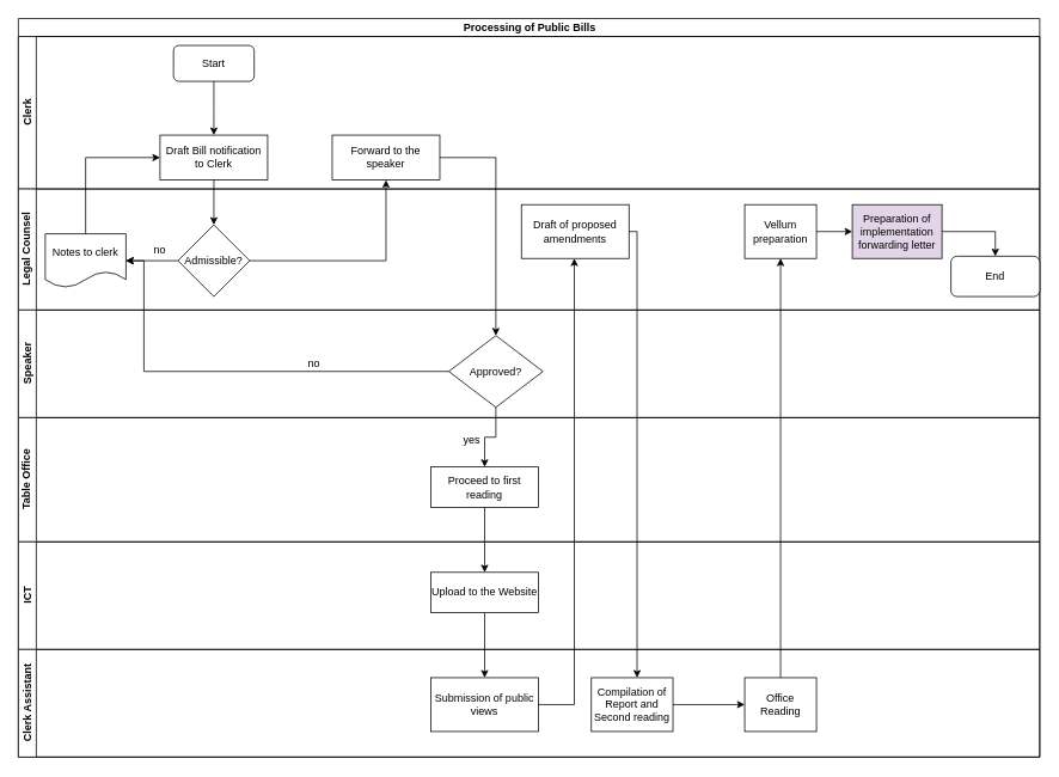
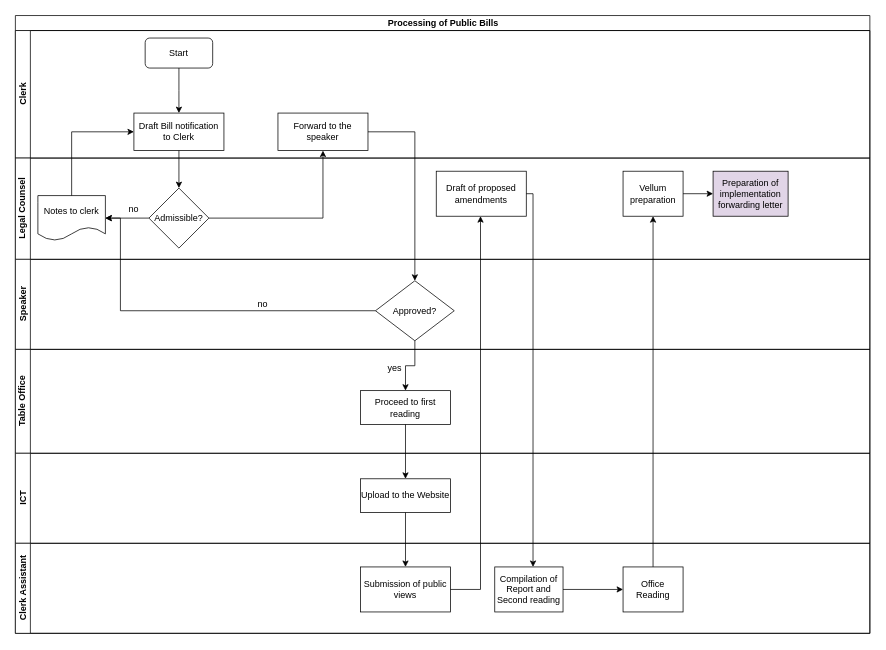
  <mxCell id="0" />
  <mxCell id="1" parent="0" />
  <mxCell id="2" value="Processing of Public Bills" style="swimlane;html=1;childLayout=stackLayout;resizeParent=1;resizeParentMax=0;horizontal=1;startSize=20;horizontalStack=0;" vertex="1" parent="1"><mxGeometry x="20" y="20" width="1139" height="823.5" as="geometry" /></mxCell>
  <mxCell id="3" value="Clerk" style="swimlane;html=1;startSize=20;horizontal=0;" vertex="1" parent="2"><mxGeometry y="20" width="1139" height="170" as="geometry" /></mxCell>
  <mxCell id="4" value="Start" style="rounded=1;whiteSpace=wrap;html=1;" vertex="1" parent="3"><mxGeometry x="173" y="10" width="90" height="40" as="geometry" /></mxCell>
  <mxCell id="5" value="Forward to the speaker" style="whiteSpace=wrap;html=1;rounded=0;" vertex="1" parent="3"><mxGeometry x="350" y="110" width="120" height="50" as="geometry" /></mxCell>
  <mxCell id="6" value="Draft Bill notification to Clerk" style="rounded=0;whiteSpace=wrap;html=1;" vertex="1" parent="3"><mxGeometry x="158" y="110" width="120" height="50" as="geometry" /></mxCell>
  <mxCell id="7" value="Legal Counsel" style="swimlane;html=1;startSize=20;horizontal=0;" vertex="1" parent="2"><mxGeometry y="190" width="1139" height="135" as="geometry" /></mxCell>
  <mxCell id="8" value="Draft of proposed amendments" style="whiteSpace=wrap;html=1;rounded=0;" vertex="1" parent="7"><mxGeometry x="561" y="17.5" width="120" height="60" as="geometry" /></mxCell>
  <mxCell id="9" value="Vellum preparation" style="whiteSpace=wrap;html=1;rounded=0;" vertex="1" parent="7"><mxGeometry x="810" y="17.5" width="80" height="60" as="geometry" /></mxCell>
  <mxCell id="10" value="no" style="text;html=1;strokeColor=none;fillColor=none;align=center;verticalAlign=middle;whiteSpace=wrap;rounded=0;" vertex="1" parent="7"><mxGeometry x="138" y="57.5" width="40" height="20" as="geometry" /></mxCell>
  <mxCell id="11" value="Notes to clerk" style="shape=document;whiteSpace=wrap;html=1;boundedLbl=1;" vertex="1" parent="7"><mxGeometry x="30" y="50" width="90" height="60" as="geometry" /></mxCell>
  <mxCell id="12" value="Admissible?" style="rhombus;whiteSpace=wrap;html=1;rounded=0;" vertex="1" parent="7"><mxGeometry x="178" y="40" width="80" height="80" as="geometry" /></mxCell>
  <mxCell id="13" value="" style="edgeStyle=orthogonalEdgeStyle;rounded=0;orthogonalLoop=1;jettySize=auto;html=1;entryX=1;entryY=0.5;entryDx=0;entryDy=0;" edge="1" parent="7" source="12" target="11"><mxGeometry relative="1" as="geometry"><mxPoint x="118" y="80" as="targetPoint" /></mxGeometry></mxCell>
- <mxCell id="14" value="End" style="rounded=1;whiteSpace=wrap;html=1;" vertex="1" parent="7"><mxGeometry x="1040" y="75" width="99" height="45" as="geometry" /></mxCell>
  <mxCell id="15" value="Speaker" style="swimlane;html=1;startSize=20;horizontal=0;" vertex="1" parent="2"><mxGeometry y="325" width="1139" height="120" as="geometry" /></mxCell>
  <mxCell id="16" value="no" style="text;html=1;strokeColor=none;fillColor=none;align=center;verticalAlign=middle;whiteSpace=wrap;rounded=0;" vertex="1" parent="15"><mxGeometry x="310" y="50" width="40" height="20" as="geometry" /></mxCell>
  <mxCell id="17" value="Approved?" style="rhombus;whiteSpace=wrap;html=1;rounded=0;" vertex="1" parent="15"><mxGeometry x="480" y="28.5" width="105" height="80" as="geometry" /></mxCell>
  <mxCell id="18" value="Table Office" style="swimlane;html=1;startSize=20;horizontal=0;" vertex="1" parent="2"><mxGeometry y="445" width="1139" height="138.5" as="geometry" /></mxCell>
  <mxCell id="19" value="yes" style="text;html=1;strokeColor=none;fillColor=none;align=center;verticalAlign=middle;whiteSpace=wrap;rounded=0;" vertex="1" parent="18"><mxGeometry x="486" y="15" width="40" height="20" as="geometry" /></mxCell>
  <mxCell id="20" value="Proceed to first reading" style="whiteSpace=wrap;html=1;rounded=0;" vertex="1" parent="18"><mxGeometry x="460" y="55" width="120" height="45" as="geometry" /></mxCell>
  <mxCell id="21" value="ICT" style="swimlane;html=1;startSize=20;horizontal=0;" vertex="1" parent="2"><mxGeometry y="583.5" width="1139" height="120" as="geometry" /></mxCell>
  <mxCell id="22" value="Upload to the Website" style="whiteSpace=wrap;html=1;rounded=0;" vertex="1" parent="21"><mxGeometry x="460" y="34" width="120" height="45" as="geometry" /></mxCell>
  <mxCell id="23" value="Clerk Assistant" style="swimlane;html=1;startSize=20;horizontal=0;" vertex="1" parent="2"><mxGeometry y="703.5" width="1139" height="120" as="geometry" /></mxCell>
  <mxCell id="24" value="Submission of public views" style="whiteSpace=wrap;html=1;rounded=0;" vertex="1" parent="23"><mxGeometry x="460" y="31.5" width="120" height="60" as="geometry" /></mxCell>
  <mxCell id="25" value="Compilation of Report and Second reading" style="whiteSpace=wrap;html=1;rounded=0;" vertex="1" parent="23"><mxGeometry x="639" y="31.5" width="91" height="60" as="geometry" /></mxCell>
  <mxCell id="26" value="" style="edgeStyle=orthogonalEdgeStyle;rounded=0;orthogonalLoop=1;jettySize=auto;html=1;" edge="1" parent="2" source="6" target="12"><mxGeometry relative="1" as="geometry" /></mxCell>
  <mxCell id="27" value="" style="edgeStyle=orthogonalEdgeStyle;rounded=0;orthogonalLoop=1;jettySize=auto;html=1;entryX=0;entryY=0.5;entryDx=0;entryDy=0;" edge="1" parent="2" source="11" target="6"><mxGeometry relative="1" as="geometry"><mxPoint x="75" y="160" as="targetPoint" /><Array as="points"><mxPoint x="75" y="155" /></Array></mxGeometry></mxCell>
  <mxCell id="28" value="" style="edgeStyle=orthogonalEdgeStyle;rounded=0;orthogonalLoop=1;jettySize=auto;html=1;" edge="1" parent="2" source="12" target="5"><mxGeometry relative="1" as="geometry" /></mxCell>
  <mxCell id="29" value="" style="edgeStyle=orthogonalEdgeStyle;rounded=0;orthogonalLoop=1;jettySize=auto;html=1;" edge="1" parent="2" source="5" target="17"><mxGeometry relative="1" as="geometry" /></mxCell>
  <mxCell id="30" value="" style="edgeStyle=orthogonalEdgeStyle;rounded=0;orthogonalLoop=1;jettySize=auto;html=1;" edge="1" parent="2" source="17" target="20"><mxGeometry relative="1" as="geometry" /></mxCell>
  <mxCell id="31" value="" style="edgeStyle=orthogonalEdgeStyle;rounded=0;orthogonalLoop=1;jettySize=auto;html=1;" edge="1" parent="2" source="20" target="22"><mxGeometry relative="1" as="geometry" /></mxCell>
  <mxCell id="32" value="" style="edgeStyle=orthogonalEdgeStyle;rounded=0;orthogonalLoop=1;jettySize=auto;html=1;" edge="1" parent="2" source="22" target="24"><mxGeometry relative="1" as="geometry" /></mxCell>
  <mxCell id="33" value="" style="edgeStyle=orthogonalEdgeStyle;rounded=0;orthogonalLoop=1;jettySize=auto;html=1;entryX=1;entryY=0.5;entryDx=0;entryDy=0;" edge="1" parent="2" source="17" target="11"><mxGeometry relative="1" as="geometry"><mxPoint x="420" y="393.5" as="targetPoint" /><Array as="points"><mxPoint x="140" y="394" /><mxPoint x="140" y="270" /></Array></mxGeometry></mxCell>
  <mxCell id="34" value="" style="edgeStyle=orthogonalEdgeStyle;rounded=0;orthogonalLoop=1;jettySize=auto;html=1;" edge="1" parent="2" source="24" target="8"><mxGeometry relative="1" as="geometry"><Array as="points"><mxPoint x="620" y="765" /></Array></mxGeometry></mxCell>
  <mxCell id="35" value="" style="edgeStyle=orthogonalEdgeStyle;rounded=0;orthogonalLoop=1;jettySize=auto;html=1;" edge="1" parent="2" source="8" target="25"><mxGeometry relative="1" as="geometry"><Array as="points"><mxPoint x="690" y="238" /></Array></mxGeometry></mxCell>
  <mxCell id="36" value="" style="edgeStyle=orthogonalEdgeStyle;rounded=0;orthogonalLoop=1;jettySize=auto;html=1;" edge="1" parent="1" source="4"><mxGeometry relative="1" as="geometry"><mxPoint x="238" y="150" as="targetPoint" /></mxGeometry></mxCell>
  <mxCell id="37" value="" style="edgeStyle=orthogonalEdgeStyle;rounded=0;orthogonalLoop=1;jettySize=auto;html=1;" edge="1" parent="1" source="38" target="9"><mxGeometry relative="1" as="geometry" /></mxCell>
  <mxCell id="38" value="Office Reading" style="whiteSpace=wrap;html=1;rounded=0;" vertex="1" parent="1"><mxGeometry x="830" y="755" width="80" height="60" as="geometry" /></mxCell>
  <mxCell id="39" value="" style="edgeStyle=orthogonalEdgeStyle;rounded=0;orthogonalLoop=1;jettySize=auto;html=1;" edge="1" parent="1" source="25" target="38"><mxGeometry relative="1" as="geometry" /></mxCell>
- <mxCell id="40" value="" style="edgeStyle=orthogonalEdgeStyle;rounded=0;orthogonalLoop=1;jettySize=auto;html=1;entryX=0.5;entryY=0;entryDx=0;entryDy=0;" edge="1" parent="1" source="41" target="14"><mxGeometry relative="1" as="geometry"><mxPoint x="1120" y="257.5" as="targetPoint" /></mxGeometry></mxCell>
  <mxCell id="41" value="Preparation of implementation forwarding letter" style="whiteSpace=wrap;html=1;rounded=0;fillColor=#e1d5e7;" vertex="1" parent="1"><mxGeometry x="950" y="227.5" width="100" height="60" as="geometry" /></mxCell>
  <mxCell id="42" value="" style="edgeStyle=orthogonalEdgeStyle;rounded=0;orthogonalLoop=1;jettySize=auto;html=1;" edge="1" parent="1" source="9" target="41"><mxGeometry relative="1" as="geometry" /></mxCell>
